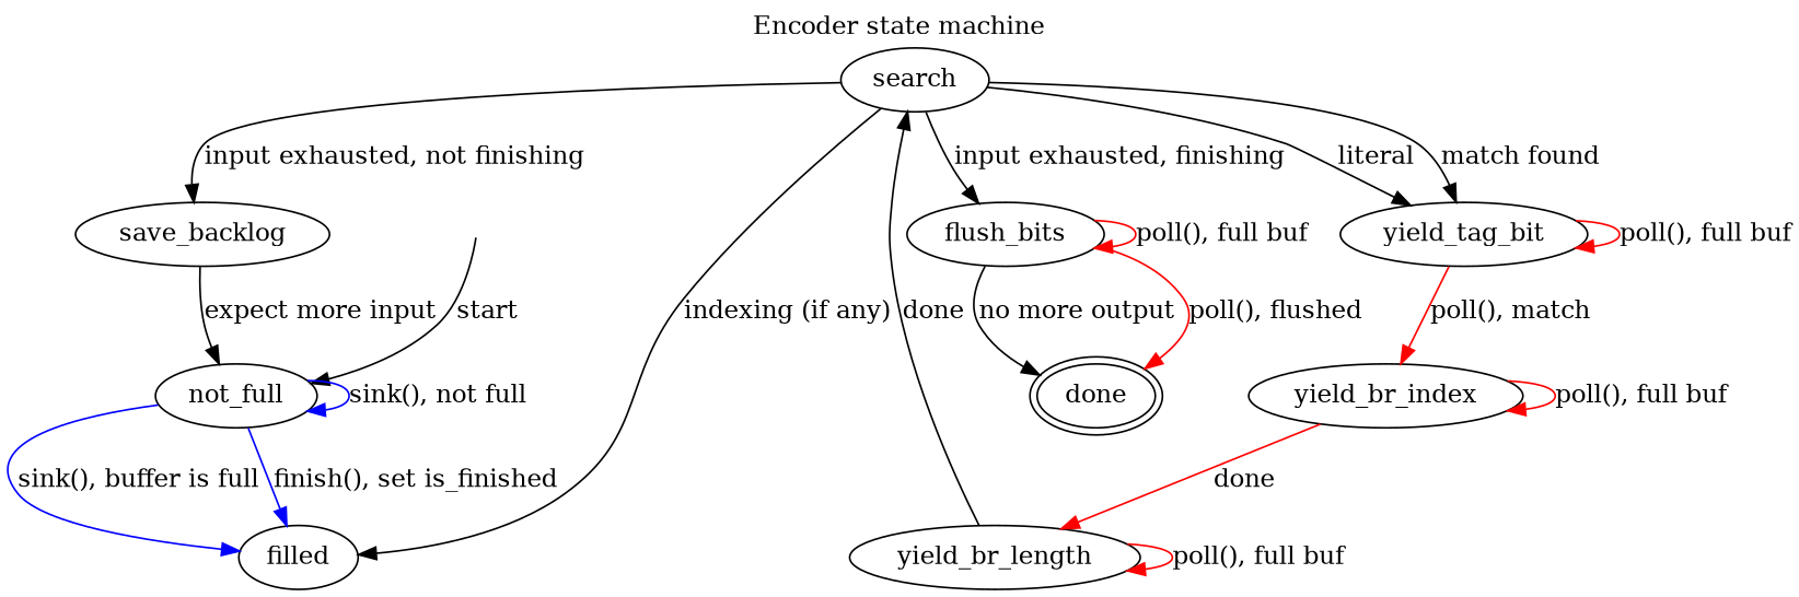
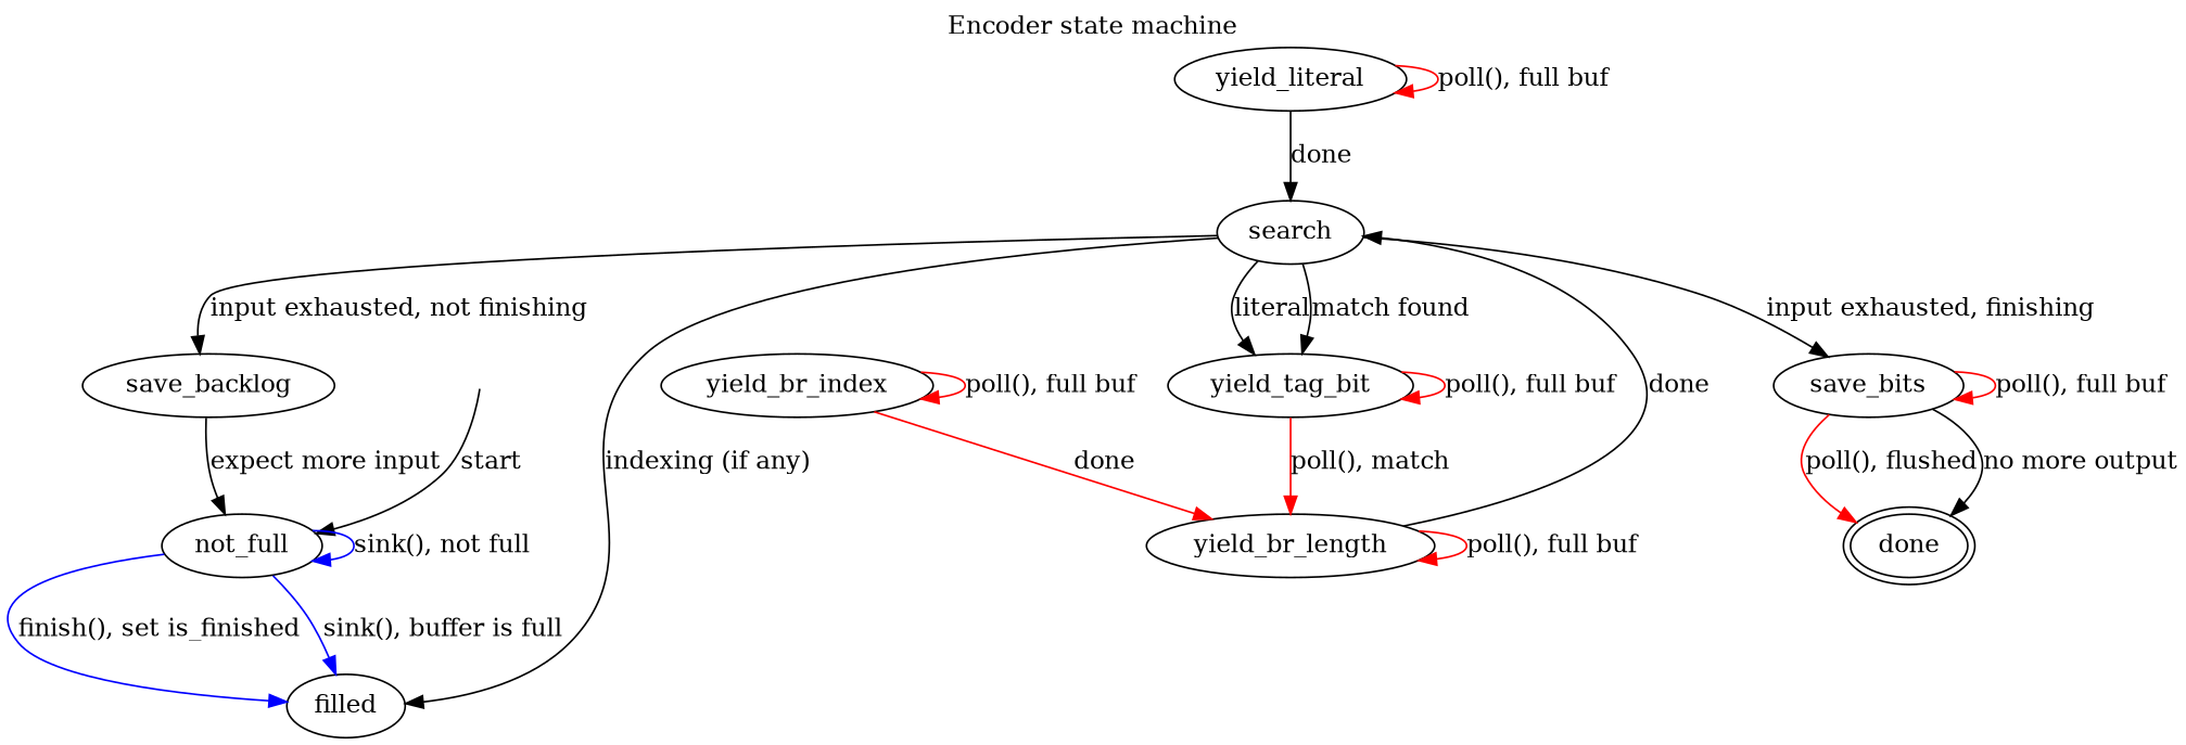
  digraph {
    label="Encoder state machine"
    labelloc=t
    start [shape=point style=invis]
    not_full
    filled
    search
    yield_tag_bit
    save_backlog
-   flush_bits
+   flush_bits [label=save_bits]
    yield_br_index
    done [peripheries=2]
+   yield_literal
    yield_br_length
    start -> not_full [label=start]
    not_full -> not_full [color=blue label="sink(), not full"]
    not_full -> filled [color=blue label="sink(), buffer is full"]
    not_full -> filled [color=blue label="finish(), set is_finished"]
    search -> filled [label="indexing (if any)"]
    search -> yield_tag_bit [label=literal]
    search -> yield_tag_bit [label="match found"]
    search -> save_backlog [label="input exhausted, not finishing"]
    search -> flush_bits [label="input exhausted, finishing"]
    yield_tag_bit -> yield_tag_bit [color=red label="poll(), full buf"]
-   yield_tag_bit -> yield_br_index [color=red label="poll(), match"]
+   yield_tag_bit -> yield_br_length [color=red label="poll(), match"]
    save_backlog -> not_full [label="expect more input"]
    flush_bits -> flush_bits [color=red label="poll(), full buf"]
    flush_bits -> done [color=red label="poll(), flushed"]
    flush_bits -> done [label="no more output"]
    yield_br_index -> yield_br_index [color=red label="poll(), full buf"]
    yield_br_index -> yield_br_length [color=red label=done]
+   yield_literal -> search [label=done]
+   yield_literal -> yield_literal [color=red label="poll(), full buf"]
    yield_br_length -> search [label=done]
    yield_br_length -> yield_br_length [color=red label="poll(), full buf"]
  }
